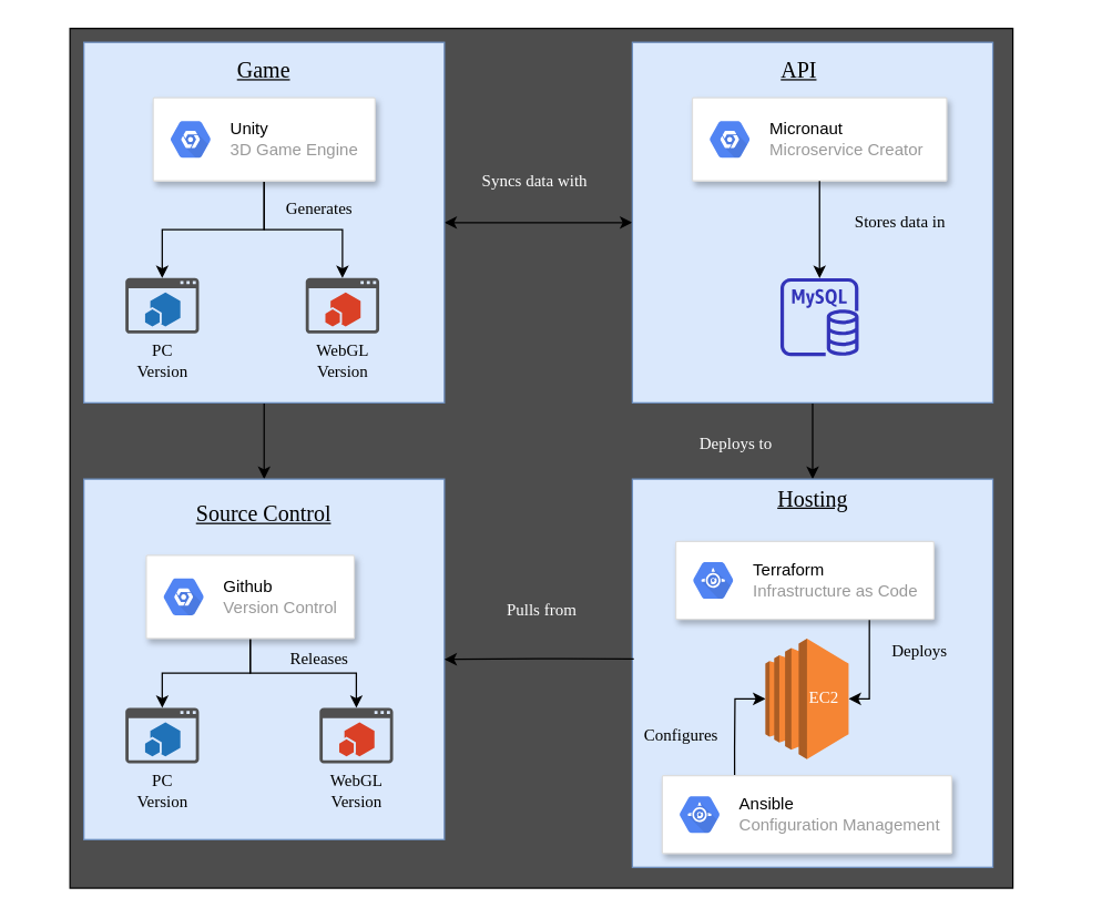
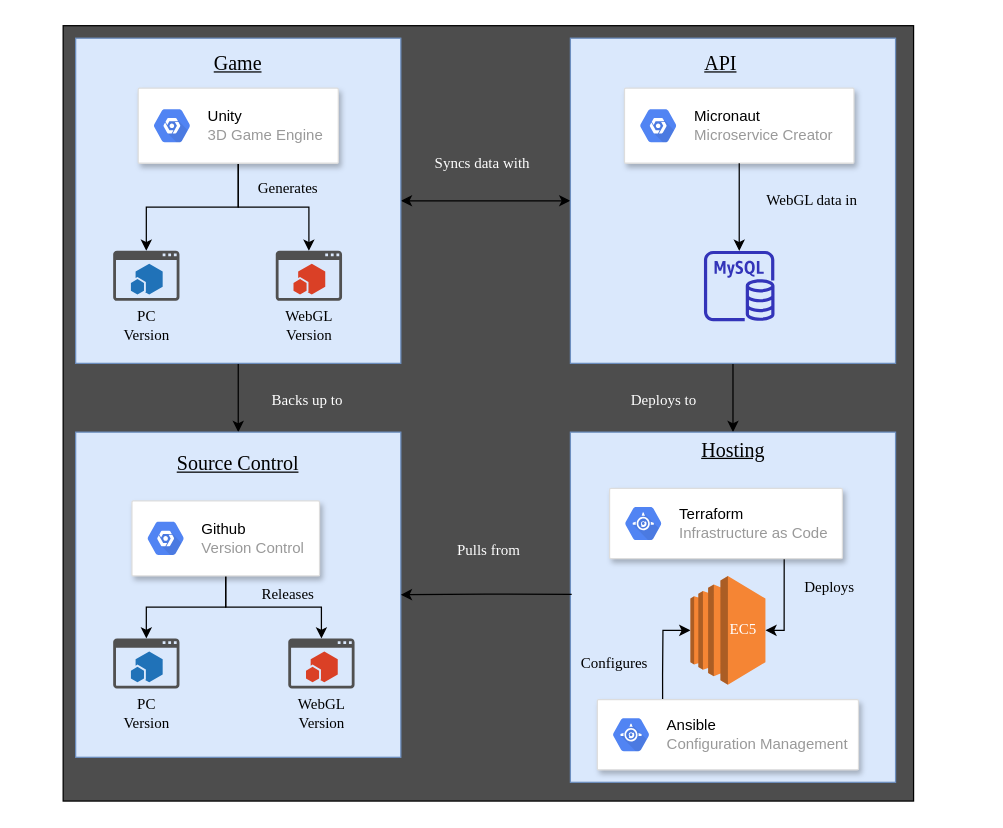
  <mxCell id="0" />
  <mxCell id="1" parent="0" />
  <mxCell id="2" value="" style="rounded=1;whiteSpace=wrap;html=1;fillColor=#4D4D4D;arcSize=0;" vertex="1" parent="1"><mxGeometry x="50" y="20" width="680" height="620" as="geometry" /></mxCell>
  <mxCell id="3" style="edgeStyle=orthogonalEdgeStyle;rounded=0;orthogonalLoop=1;jettySize=auto;html=1;exitX=0.5;exitY=1;exitDx=0;exitDy=0;entryX=0.5;entryY=0;entryDx=0;entryDy=0;fontFamily=Verdana;" parent="1" source="46" target="27" edge="1"><mxGeometry relative="1" as="geometry" /></mxCell>
  <mxCell id="4" style="edgeStyle=orthogonalEdgeStyle;rounded=0;orthogonalLoop=1;jettySize=auto;html=1;exitX=0.5;exitY=1;exitDx=0;exitDy=0;entryX=0.5;entryY=0;entryDx=0;entryDy=0;fontFamily=Verdana;" parent="1" source="62" target="11" edge="1"><mxGeometry relative="1" as="geometry" /></mxCell>
  <mxCell id="5" value="Deploys to" style="text;html=1;align=center;verticalAlign=middle;resizable=0;points=[];autosize=1;fontFamily=Verdana;fontColor=#FFFFFF;" parent="1" vertex="1"><mxGeometry x="490" y="310" width="80" height="20" as="geometry" /></mxCell>
  <mxCell id="6" value="" style="group" parent="1" vertex="1" connectable="0"><mxGeometry x="360" y="340" width="420" height="290" as="geometry" /></mxCell>
  <mxCell id="7" value="Pulls from" style="text;html=1;align=center;verticalAlign=middle;resizable=0;points=[];autosize=1;fontFamily=Verdana;fontColor=#FFFFFF;" parent="6" vertex="1"><mxGeometry x="-10.0" y="90.0" width="80" height="20" as="geometry" /></mxCell>
  <mxCell id="8" value="" style="group" vertex="1" connectable="0" parent="6"><mxGeometry x="82.28" width="273.31" height="290" as="geometry" /></mxCell>
  <mxCell id="9" value="" style="group" vertex="1" connectable="0" parent="8"><mxGeometry width="273.31" height="290" as="geometry" /></mxCell>
  <mxCell id="10" value="" style="group" vertex="1" connectable="0" parent="9"><mxGeometry x="13.31" width="260" height="290" as="geometry" /></mxCell>
  <mxCell id="11" value="" style="rounded=1;whiteSpace=wrap;html=1;fillColor=#dae8fc;strokeColor=#6c8ebf;arcSize=0;" parent="10" vertex="1"><mxGeometry y="5" width="260" height="280" as="geometry" /></mxCell>
  <mxCell id="12" value="&lt;font style=&quot;font-size: 16px&quot;&gt;&lt;u&gt;Hosting&lt;/u&gt;&lt;/font&gt;" style="text;html=1;strokeColor=none;fillColor=none;align=center;verticalAlign=middle;whiteSpace=wrap;rounded=0;fontFamily=Verdana;" parent="10" vertex="1"><mxGeometry x="120.165" y="9.999" width="19.67" height="18.71" as="geometry" /></mxCell>
  <mxCell id="13" style="edgeStyle=orthogonalEdgeStyle;rounded=0;orthogonalLoop=1;jettySize=auto;html=1;exitX=0.75;exitY=1;exitDx=0;exitDy=0;entryX=1;entryY=0.5;entryDx=0;entryDy=0;entryPerimeter=0;" edge="1" parent="10" source="14" target="22"><mxGeometry relative="1" as="geometry"><Array as="points"><mxPoint x="171" y="163" /></Array></mxGeometry></mxCell>
  <mxCell id="14" value="" style="strokeColor=#dddddd;shadow=1;strokeWidth=1;rounded=1;absoluteArcSize=1;arcSize=2;fontFamily=Verdana;align=center;" parent="10" vertex="1"><mxGeometry x="31.31" y="50" width="186.19" height="56.13" as="geometry" /></mxCell>
  <mxCell id="15" value="&lt;font color=&quot;#000000&quot;&gt;Terraform&lt;/font&gt;&lt;br&gt;Infrastructure as Code" style="dashed=0;connectable=0;html=1;fillColor=#5184F3;strokeColor=none;shape=mxgraph.gcp2.hexIcon;prIcon=app_engine;part=1;labelPosition=right;verticalLabelPosition=middle;align=left;verticalAlign=middle;spacingLeft=5;fontColor=#999999;fontSize=12;" parent="14" vertex="1"><mxGeometry y="0.5" width="44" height="39" relative="1" as="geometry"><mxPoint x="5" y="-19.5" as="offset" /></mxGeometry></mxCell>
  <mxCell id="16" value="Deploys" style="text;html=1;strokeColor=none;fillColor=none;align=center;verticalAlign=middle;whiteSpace=wrap;rounded=0;fontFamily=Verdana;" parent="10" vertex="1"><mxGeometry x="184.41" y="120" width="45.59" height="18.71" as="geometry" /></mxCell>
  <mxCell id="17" style="edgeStyle=orthogonalEdgeStyle;rounded=0;orthogonalLoop=1;jettySize=auto;html=1;exitX=0.25;exitY=0;exitDx=0;exitDy=0;entryX=0;entryY=0.5;entryDx=0;entryDy=0;entryPerimeter=0;" edge="1" parent="10" source="18" target="22"><mxGeometry relative="1" as="geometry"><Array as="points"><mxPoint x="74" y="199" /><mxPoint x="74" y="164" /></Array></mxGeometry></mxCell>
  <mxCell id="18" value="" style="strokeColor=#dddddd;shadow=1;strokeWidth=1;rounded=1;absoluteArcSize=1;arcSize=2;fontFamily=Verdana;align=center;" parent="10" vertex="1"><mxGeometry x="21.53" y="218.87" width="208.84" height="56.13" as="geometry" /></mxCell>
  <mxCell id="19" value="&lt;font color=&quot;#000000&quot;&gt;Ansible&lt;/font&gt;&lt;br&gt;Configuration Management" style="dashed=0;connectable=0;html=1;fillColor=#5184F3;strokeColor=none;shape=mxgraph.gcp2.hexIcon;prIcon=app_engine;part=1;labelPosition=right;verticalLabelPosition=middle;align=left;verticalAlign=middle;spacingLeft=5;fontColor=#999999;fontSize=12;" parent="18" vertex="1"><mxGeometry y="0.5" width="44" height="39" relative="1" as="geometry"><mxPoint x="5" y="-19.5" as="offset" /></mxGeometry></mxCell>
  <mxCell id="20" value="Configures" style="text;html=1;strokeColor=none;fillColor=none;align=center;verticalAlign=middle;whiteSpace=wrap;rounded=0;fontFamily=Verdana;" parent="10" vertex="1"><mxGeometry y="180" width="70" height="20" as="geometry" /></mxCell>
  <mxCell id="21" value="" style="group" parent="10" vertex="1" connectable="0"><mxGeometry x="95.949" y="119.997" width="60" height="87" as="geometry" /></mxCell>
  <mxCell id="22" value="" style="outlineConnect=0;dashed=0;verticalLabelPosition=bottom;verticalAlign=top;align=center;html=1;shape=mxgraph.aws3.ec2;fillColor=#F58534;gradientColor=none;fontFamily=Verdana;" parent="21" vertex="1"><mxGeometry width="60" height="87" as="geometry" /></mxCell>
- <mxCell id="23" value="&lt;font color=&quot;#ffffff&quot;&gt;EC2&lt;/font&gt;" style="text;html=1;strokeColor=none;fillColor=none;align=center;verticalAlign=middle;whiteSpace=wrap;rounded=0;fontFamily=Verdana;" parent="21" vertex="1"><mxGeometry x="32.186" y="34.145" width="19.67" height="18.71" as="geometry" /></mxCell>
+ <mxCell id="23" value="&lt;font color=&quot;#ffffff&quot;&gt;EC5&lt;/font&gt;" style="text;html=1;strokeColor=none;fillColor=none;align=center;verticalAlign=middle;whiteSpace=wrap;rounded=0;fontFamily=Verdana;" parent="21" vertex="1"><mxGeometry x="32.186" y="34.145" width="19.67" height="18.71" as="geometry" /></mxCell>
  <mxCell id="24" value="" style="group" parent="1" vertex="1" connectable="0"><mxGeometry x="20" y="350" width="320" height="260" as="geometry" /></mxCell>
  <mxCell id="25" value="" style="group" vertex="1" connectable="0" parent="24"><mxGeometry x="40" y="-5" width="260" height="260" as="geometry" /></mxCell>
  <mxCell id="26" value="" style="group" vertex="1" connectable="0" parent="25"><mxGeometry width="260" height="260" as="geometry" /></mxCell>
  <mxCell id="27" value="" style="rounded=1;whiteSpace=wrap;html=1;fillColor=#dae8fc;strokeColor=#6c8ebf;arcSize=0;" parent="26" vertex="1"><mxGeometry width="260" height="260" as="geometry" /></mxCell>
  <mxCell id="28" value="&lt;font style=&quot;font-size: 16px&quot;&gt;&lt;u&gt;Source Control&lt;/u&gt;&lt;/font&gt;" style="text;html=1;strokeColor=none;fillColor=none;align=center;verticalAlign=middle;whiteSpace=wrap;rounded=0;fontFamily=Verdana;" parent="26" vertex="1"><mxGeometry x="60" y="15" width="140" height="20" as="geometry" /></mxCell>
  <mxCell id="29" style="edgeStyle=orthogonalEdgeStyle;rounded=0;orthogonalLoop=1;jettySize=auto;html=1;exitX=0.5;exitY=1;exitDx=0;exitDy=0;" edge="1" parent="26" source="31" target="35"><mxGeometry relative="1" as="geometry" /></mxCell>
  <mxCell id="30" style="edgeStyle=orthogonalEdgeStyle;rounded=0;orthogonalLoop=1;jettySize=auto;html=1;exitX=0.5;exitY=1;exitDx=0;exitDy=0;" edge="1" parent="26" source="31" target="38"><mxGeometry relative="1" as="geometry" /></mxCell>
  <mxCell id="31" value="" style="strokeColor=#dddddd;shadow=1;strokeWidth=1;rounded=1;absoluteArcSize=1;arcSize=2;fontFamily=Verdana;align=center;" parent="26" vertex="1"><mxGeometry x="45" y="55" width="150" height="60" as="geometry" /></mxCell>
  <mxCell id="32" value="&lt;font color=&quot;#000000&quot;&gt;Github&lt;/font&gt;&lt;br&gt;Version Control" style="dashed=0;connectable=0;html=1;fillColor=#5184F3;strokeColor=none;shape=mxgraph.gcp2.hexIcon;prIcon=placeholder;part=1;labelPosition=right;verticalLabelPosition=middle;align=left;verticalAlign=middle;spacingLeft=5;fontColor=#999999;fontSize=12;" parent="31" vertex="1"><mxGeometry y="0.5" width="44" height="39" relative="1" as="geometry"><mxPoint x="5" y="-19.5" as="offset" /></mxGeometry></mxCell>
  <mxCell id="33" value="Releases" style="text;html=1;strokeColor=none;fillColor=none;align=center;verticalAlign=middle;whiteSpace=wrap;rounded=0;fontFamily=Verdana;" parent="26" vertex="1"><mxGeometry x="150" y="120" width="40" height="20" as="geometry" /></mxCell>
  <mxCell id="34" value="" style="group" parent="26" vertex="1" connectable="0"><mxGeometry x="160" y="180" width="53" height="70" as="geometry" /></mxCell>
  <mxCell id="35" value="" style="pointerEvents=1;shadow=0;dashed=0;html=1;strokeColor=none;fillColor=#505050;labelPosition=center;verticalLabelPosition=bottom;verticalAlign=top;outlineConnect=0;align=center;shape=mxgraph.office.concepts.app_for_sharepoint;fontFamily=Verdana;" vertex="1" parent="26"><mxGeometry x="30" y="165" width="53" height="40" as="geometry" /></mxCell>
  <mxCell id="36" value="PC&lt;br&gt;Version" style="text;html=1;strokeColor=none;fillColor=none;align=center;verticalAlign=middle;whiteSpace=wrap;rounded=0;fontFamily=Verdana;" vertex="1" parent="26"><mxGeometry x="36.5" y="215" width="40" height="20" as="geometry" /></mxCell>
  <mxCell id="37" value="" style="group" vertex="1" connectable="0" parent="26"><mxGeometry x="170" y="165" width="53" height="70" as="geometry" /></mxCell>
  <mxCell id="38" value="" style="pointerEvents=1;shadow=0;dashed=0;html=1;strokeColor=none;fillColor=#505050;labelPosition=center;verticalLabelPosition=bottom;verticalAlign=top;outlineConnect=0;align=center;shape=mxgraph.office.concepts.app_for_office;fontFamily=Verdana;" vertex="1" parent="37"><mxGeometry width="53" height="40" as="geometry" /></mxCell>
  <mxCell id="39" value="WebGL&lt;br&gt;Version" style="text;html=1;strokeColor=none;fillColor=none;align=center;verticalAlign=middle;whiteSpace=wrap;rounded=0;fontFamily=Verdana;" vertex="1" parent="37"><mxGeometry x="6.5" y="50" width="40" height="20" as="geometry" /></mxCell>
+ <mxCell id="40" value="Backs up to" style="text;html=1;align=center;verticalAlign=middle;resizable=0;points=[];autosize=1;fontFamily=Verdana;fontColor=#FFFFFF;" parent="1" vertex="1"><mxGeometry x="200" y="310" width="90" height="20" as="geometry" /></mxCell>
  <mxCell id="41" value="Syncs data with" style="text;html=1;align=center;verticalAlign=middle;resizable=0;points=[];autosize=1;fontFamily=Verdana;fontColor=#FFFFFF;" parent="1" vertex="1"><mxGeometry x="330" y="120" width="110" height="20" as="geometry" /></mxCell>
  <mxCell id="42" value="" style="endArrow=classic;startArrow=classic;html=1;fontFamily=Verdana;exitX=1;exitY=0.5;exitDx=0;exitDy=0;entryX=0;entryY=0.5;entryDx=0;entryDy=0;" parent="1" source="46" target="62" edge="1"><mxGeometry width="50" height="50" relative="1" as="geometry"><mxPoint x="360" y="220" as="sourcePoint" /><mxPoint x="410" y="170" as="targetPoint" /></mxGeometry></mxCell>
  <mxCell id="43" style="edgeStyle=orthogonalEdgeStyle;rounded=0;orthogonalLoop=1;jettySize=auto;html=1;exitX=0.004;exitY=0.463;exitDx=0;exitDy=0;entryX=1;entryY=0.5;entryDx=0;entryDy=0;fontFamily=Verdana;exitPerimeter=0;" parent="1" source="11" target="27" edge="1"><mxGeometry relative="1" as="geometry" /></mxCell>
  <mxCell id="44" value="" style="group" vertex="1" connectable="0" parent="1"><mxGeometry x="60" y="30" width="260" height="260" as="geometry" /></mxCell>
  <mxCell id="45" value="" style="group" vertex="1" connectable="0" parent="44"><mxGeometry width="260" height="260" as="geometry" /></mxCell>
  <mxCell id="46" value="" style="rounded=1;whiteSpace=wrap;html=1;fillColor=#dae8fc;strokeColor=#6c8ebf;arcSize=0;" parent="45" vertex="1"><mxGeometry width="260" height="260" as="geometry" /></mxCell>
  <mxCell id="47" value="&lt;font style=&quot;font-size: 16px&quot;&gt;&lt;u&gt;Game&lt;/u&gt;&lt;/font&gt;" style="text;html=1;strokeColor=none;fillColor=none;align=center;verticalAlign=middle;whiteSpace=wrap;rounded=0;fontFamily=Verdana;" parent="45" vertex="1"><mxGeometry x="110" y="10" width="40" height="20" as="geometry" /></mxCell>
  <mxCell id="48" style="edgeStyle=orthogonalEdgeStyle;rounded=0;orthogonalLoop=1;jettySize=auto;html=1;exitX=0.5;exitY=1;exitDx=0;exitDy=0;" edge="1" parent="45" source="50" target="57"><mxGeometry relative="1" as="geometry" /></mxCell>
  <mxCell id="49" style="edgeStyle=orthogonalEdgeStyle;rounded=0;orthogonalLoop=1;jettySize=auto;html=1;exitX=0.5;exitY=1;exitDx=0;exitDy=0;" edge="1" parent="45" source="50" target="55"><mxGeometry relative="1" as="geometry" /></mxCell>
  <mxCell id="50" value="" style="strokeColor=#dddddd;shadow=1;strokeWidth=1;rounded=1;absoluteArcSize=1;arcSize=2;fontFamily=Verdana;align=center;" parent="45" vertex="1"><mxGeometry x="50" y="40" width="160" height="60" as="geometry" /></mxCell>
  <mxCell id="51" value="&lt;font color=&quot;#000000&quot;&gt;Unity&lt;/font&gt;&lt;br&gt;3D Game Engine" style="dashed=0;connectable=0;html=1;fillColor=#5184F3;strokeColor=none;shape=mxgraph.gcp2.hexIcon;prIcon=placeholder;part=1;labelPosition=right;verticalLabelPosition=middle;align=left;verticalAlign=middle;spacingLeft=5;fontColor=#999999;fontSize=12;" parent="50" vertex="1"><mxGeometry y="0.5" width="44" height="39" relative="1" as="geometry"><mxPoint x="5" y="-19.5" as="offset" /></mxGeometry></mxCell>
  <mxCell id="52" value="Generates" style="text;html=1;strokeColor=none;fillColor=none;align=center;verticalAlign=middle;whiteSpace=wrap;rounded=0;fontFamily=Verdana;" parent="45" vertex="1"><mxGeometry x="150" y="110" width="40" height="20" as="geometry" /></mxCell>
  <mxCell id="53" value="" style="group" vertex="1" connectable="0" parent="45"><mxGeometry x="23.5" y="140" width="53" height="100" as="geometry" /></mxCell>
  <mxCell id="54" value="" style="group" vertex="1" connectable="0" parent="45"><mxGeometry x="160" y="170" width="53" height="70" as="geometry" /></mxCell>
  <mxCell id="55" value="" style="pointerEvents=1;shadow=0;dashed=0;html=1;strokeColor=none;fillColor=#505050;labelPosition=center;verticalLabelPosition=bottom;verticalAlign=top;outlineConnect=0;align=center;shape=mxgraph.office.concepts.app_for_office;fontFamily=Verdana;" parent="54" vertex="1"><mxGeometry width="53" height="40" as="geometry" /></mxCell>
  <mxCell id="56" value="WebGL&lt;br&gt;Version" style="text;html=1;strokeColor=none;fillColor=none;align=center;verticalAlign=middle;whiteSpace=wrap;rounded=0;fontFamily=Verdana;" parent="54" vertex="1"><mxGeometry x="6.5" y="50" width="40" height="20" as="geometry" /></mxCell>
  <mxCell id="57" value="" style="pointerEvents=1;shadow=0;dashed=0;html=1;strokeColor=none;fillColor=#505050;labelPosition=center;verticalLabelPosition=bottom;verticalAlign=top;outlineConnect=0;align=center;shape=mxgraph.office.concepts.app_for_sharepoint;fontFamily=Verdana;" vertex="1" parent="45"><mxGeometry x="30" y="170" width="53" height="40" as="geometry" /></mxCell>
  <mxCell id="58" value="PC&lt;br&gt;Version" style="text;html=1;strokeColor=none;fillColor=none;align=center;verticalAlign=middle;whiteSpace=wrap;rounded=0;fontFamily=Verdana;" vertex="1" parent="45"><mxGeometry x="36.5" y="220" width="40" height="20" as="geometry" /></mxCell>
  <mxCell id="59" value="" style="group" vertex="1" connectable="0" parent="1"><mxGeometry x="450" y="30" width="260" height="260" as="geometry" /></mxCell>
  <mxCell id="60" value="" style="group" vertex="1" connectable="0" parent="59"><mxGeometry width="260" height="260" as="geometry" /></mxCell>
  <mxCell id="61" value="" style="group" parent="60" vertex="1" connectable="0"><mxGeometry width="260" height="260" as="geometry" /></mxCell>
  <mxCell id="62" value="" style="rounded=1;whiteSpace=wrap;html=1;fillColor=#dae8fc;strokeColor=#6c8ebf;arcSize=0;" parent="61" vertex="1"><mxGeometry x="5.59" width="260" height="260" as="geometry" /></mxCell>
  <mxCell id="63" value="&lt;font style=&quot;font-size: 16px&quot;&gt;&lt;u&gt;API&lt;/u&gt;&lt;/font&gt;" style="text;html=1;strokeColor=none;fillColor=none;align=center;verticalAlign=middle;whiteSpace=wrap;rounded=0;fontFamily=Verdana;" parent="61" vertex="1"><mxGeometry x="108.715" y="10" width="33.75" height="20" as="geometry" /></mxCell>
  <mxCell id="64" value="" style="strokeColor=#dddddd;shadow=1;strokeWidth=1;rounded=1;absoluteArcSize=1;arcSize=2;fontFamily=Verdana;align=center;" parent="61" vertex="1"><mxGeometry x="48.84" y="40" width="183.49" height="60" as="geometry" /></mxCell>
  <mxCell id="65" value="&lt;font color=&quot;#000000&quot;&gt;Micronaut&lt;/font&gt;&lt;br&gt;Microservice Creator" style="dashed=0;connectable=0;html=1;fillColor=#5184F3;strokeColor=none;shape=mxgraph.gcp2.hexIcon;prIcon=placeholder;part=1;labelPosition=right;verticalLabelPosition=middle;align=left;verticalAlign=middle;spacingLeft=5;fontColor=#999999;fontSize=12;" parent="64" vertex="1"><mxGeometry y="0.5" width="44" height="39" relative="1" as="geometry"><mxPoint x="5" y="-19.5" as="offset" /></mxGeometry></mxCell>
  <mxCell id="66" value="" style="outlineConnect=0;fontColor=#232F3E;gradientColor=none;fillColor=#3334B9;strokeColor=none;dashed=0;verticalLabelPosition=bottom;verticalAlign=top;align=center;html=1;fontSize=12;fontStyle=0;aspect=fixed;pointerEvents=1;shape=mxgraph.aws4.rds_mysql_instance;" parent="61" vertex="1"><mxGeometry x="112.379" y="170" width="56.411" height="56.411" as="geometry" /></mxCell>
  <mxCell id="67" style="edgeStyle=orthogonalEdgeStyle;rounded=0;orthogonalLoop=1;jettySize=auto;html=1;exitX=0.5;exitY=1;exitDx=0;exitDy=0;fontFamily=Verdana;" parent="61" source="64" target="66" edge="1"><mxGeometry relative="1" as="geometry" /></mxCell>
- <mxCell id="68" value="Stores data in" style="text;html=1;strokeColor=none;fillColor=none;align=center;verticalAlign=middle;whiteSpace=wrap;rounded=0;fontFamily=Verdana;" parent="61" vertex="1"><mxGeometry x="150" y="120" width="98.12" height="20" as="geometry" /></mxCell>
+ <mxCell id="68" value="WebGL data in" style="text;html=1;strokeColor=none;fillColor=none;align=center;verticalAlign=middle;whiteSpace=wrap;rounded=0;fontFamily=Verdana;" parent="61" vertex="1"><mxGeometry x="150" y="120" width="98.12" height="20" as="geometry" /></mxCell>
